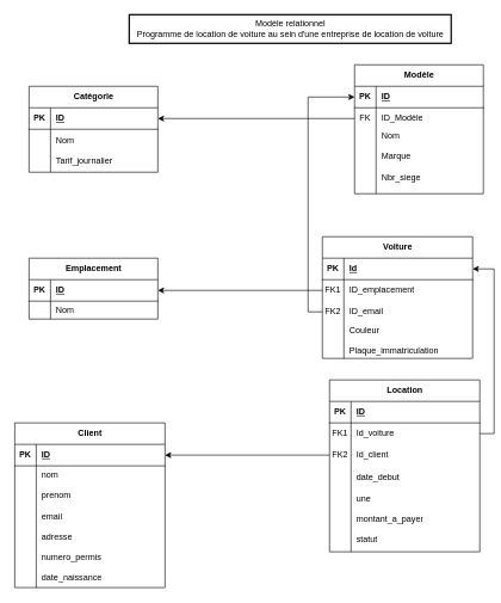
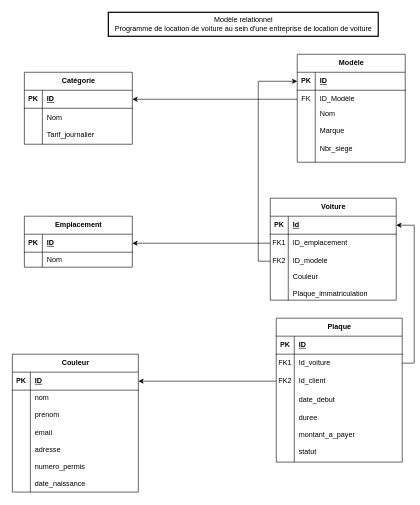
  <mxCell id="0" />
  <mxCell id="1" parent="0" />
  <mxCell id="2" value="&lt;div&gt;Modèle relationnel&lt;/div&gt;&lt;div&gt;Programme de location de voiture au sein d'une entreprise de location de voiture&lt;/div&gt;" style="text;html=1;align=center;verticalAlign=middle;resizable=0;points=[];autosize=1;strokeColor=default;fillColor=none;strokeWidth=2;" parent="1" vertex="1"><mxGeometry x="180" y="20" width="450" height="40" as="geometry" /></mxCell>
  <mxCell id="3" value="Catégorie" style="shape=table;startSize=30;container=1;collapsible=1;childLayout=tableLayout;fixedRows=1;rowLines=0;fontStyle=1;align=center;resizeLast=1;html=1;" parent="1" vertex="1"><mxGeometry x="40" y="120" width="180" height="120" as="geometry" /></mxCell>
  <mxCell id="4" value="" style="shape=tableRow;horizontal=0;startSize=0;swimlaneHead=0;swimlaneBody=0;fillColor=none;collapsible=0;dropTarget=0;points=[[0,0.5],[1,0.5]];portConstraint=eastwest;top=0;left=0;right=0;bottom=1;" parent="3" vertex="1"><mxGeometry y="30" width="180" height="30" as="geometry" /></mxCell>
  <mxCell id="5" value="PK" style="shape=partialRectangle;connectable=0;fillColor=none;top=0;left=0;bottom=0;right=0;fontStyle=1;overflow=hidden;whiteSpace=wrap;html=1;" parent="4" vertex="1"><mxGeometry width="30" height="30" as="geometry"><mxRectangle width="30" height="30" as="alternateBounds" /></mxGeometry></mxCell>
  <mxCell id="6" value="ID" style="shape=partialRectangle;connectable=0;fillColor=none;top=0;left=0;bottom=0;right=0;align=left;spacingLeft=6;fontStyle=5;overflow=hidden;whiteSpace=wrap;html=1;" parent="4" vertex="1"><mxGeometry x="30" width="150" height="30" as="geometry"><mxRectangle width="150" height="30" as="alternateBounds" /></mxGeometry></mxCell>
  <mxCell id="7" value="" style="shape=tableRow;horizontal=0;startSize=0;swimlaneHead=0;swimlaneBody=0;fillColor=none;collapsible=0;dropTarget=0;points=[[0,0.5],[1,0.5]];portConstraint=eastwest;top=0;left=0;right=0;bottom=0;" parent="3" vertex="1"><mxGeometry y="60" width="180" height="60" as="geometry" /></mxCell>
  <mxCell id="8" value="" style="shape=partialRectangle;connectable=0;fillColor=none;top=0;left=0;bottom=0;right=0;editable=1;overflow=hidden;whiteSpace=wrap;html=1;" parent="7" vertex="1"><mxGeometry width="30" height="60" as="geometry"><mxRectangle width="30" height="60" as="alternateBounds" /></mxGeometry></mxCell>
  <mxCell id="9" value="Nom&lt;br&gt;&lt;br&gt;Tarif_journalier" style="shape=partialRectangle;connectable=0;fillColor=none;top=0;left=0;bottom=0;right=0;align=left;spacingLeft=6;overflow=hidden;whiteSpace=wrap;html=1;" parent="7" vertex="1"><mxGeometry x="30" width="150" height="60" as="geometry"><mxRectangle width="150" height="60" as="alternateBounds" /></mxGeometry></mxCell>
  <mxCell id="10" value="Modèle" style="shape=table;startSize=30;container=1;collapsible=1;childLayout=tableLayout;fixedRows=1;rowLines=0;fontStyle=1;align=center;resizeLast=1;html=1;" parent="1" vertex="1"><mxGeometry x="495" y="90" width="180" height="180" as="geometry"><mxRectangle x="480" y="470" width="80" height="30" as="alternateBounds" /></mxGeometry></mxCell>
  <mxCell id="11" value="" style="shape=tableRow;horizontal=0;startSize=0;swimlaneHead=0;swimlaneBody=0;fillColor=none;collapsible=0;dropTarget=0;points=[[0,0.5],[1,0.5]];portConstraint=eastwest;top=0;left=0;right=0;bottom=1;" parent="10" vertex="1"><mxGeometry y="30" width="180" height="30" as="geometry" /></mxCell>
  <mxCell id="12" value="PK" style="shape=partialRectangle;connectable=0;fillColor=none;top=0;left=0;bottom=0;right=0;fontStyle=1;overflow=hidden;whiteSpace=wrap;html=1;" parent="11" vertex="1"><mxGeometry width="30" height="30" as="geometry"><mxRectangle width="30" height="30" as="alternateBounds" /></mxGeometry></mxCell>
  <mxCell id="13" value="ID" style="shape=partialRectangle;connectable=0;fillColor=none;top=0;left=0;bottom=0;right=0;align=left;spacingLeft=6;fontStyle=5;overflow=hidden;whiteSpace=wrap;html=1;" parent="11" vertex="1"><mxGeometry x="30" width="150" height="30" as="geometry"><mxRectangle width="150" height="30" as="alternateBounds" /></mxGeometry></mxCell>
  <mxCell id="14" value="" style="shape=tableRow;horizontal=0;startSize=0;swimlaneHead=0;swimlaneBody=0;fillColor=none;collapsible=0;dropTarget=0;points=[[0,0.5],[1,0.5]];portConstraint=eastwest;top=0;left=0;right=0;bottom=0;" parent="10" vertex="1"><mxGeometry y="60" width="180" height="30" as="geometry" /></mxCell>
  <mxCell id="15" value="FK" style="shape=partialRectangle;connectable=0;fillColor=none;top=0;left=0;bottom=0;right=0;editable=1;overflow=hidden;whiteSpace=wrap;html=1;" parent="14" vertex="1"><mxGeometry width="30" height="30" as="geometry"><mxRectangle width="30" height="30" as="alternateBounds" /></mxGeometry></mxCell>
  <mxCell id="16" value="ID_Modèle" style="shape=partialRectangle;connectable=0;fillColor=none;top=0;left=0;bottom=0;right=0;align=left;spacingLeft=6;overflow=hidden;whiteSpace=wrap;html=1;" parent="14" vertex="1"><mxGeometry x="30" width="150" height="30" as="geometry"><mxRectangle width="150" height="30" as="alternateBounds" /></mxGeometry></mxCell>
  <mxCell id="17" value="" style="shape=tableRow;horizontal=0;startSize=0;swimlaneHead=0;swimlaneBody=0;fillColor=none;collapsible=0;dropTarget=0;points=[[0,0.5],[1,0.5]];portConstraint=eastwest;top=0;left=0;right=0;bottom=0;" parent="10" vertex="1"><mxGeometry y="90" width="180" height="90" as="geometry" /></mxCell>
  <mxCell id="18" value="" style="shape=partialRectangle;connectable=0;fillColor=none;top=0;left=0;bottom=0;right=0;editable=1;overflow=hidden;whiteSpace=wrap;html=1;" parent="17" vertex="1"><mxGeometry width="30" height="90" as="geometry"><mxRectangle width="30" height="90" as="alternateBounds" /></mxGeometry></mxCell>
  <mxCell id="19" value="Nom&lt;div&gt;&lt;span style=&quot;color: rgba(0, 0, 0, 0); font-family: monospace; font-size: 0px; text-wrap: nowrap;&quot;&gt;%3CmxGraphModel%3E%3Croot%3E%3CmxCell%20id%3D%220%22%2F%3E%3CmxCell%20id%3D%221%22%20parent%3D%220%22%2F%3E%3CmxCell%20id%3D%222%22%20value%3D%22Marque%22%20style%3D%22shape%3DpartialRectangle%3Bconnectable%3D0%3BfillColor%3Dnone%3Btop%3D0%3Bleft%3D0%3Bbottom%3D0%3Bright%3D0%3Balign%3Dleft%3BspacingLeft%3D6%3Boverflow%3Dhidden%3BwhiteSpace%3Dwrap%3Bhtml%3D1%3B%22%20vertex%3D%221%22%20parent%3D%221%22%3E%3CmxGeometry%20x%3D%22430%22%20y%3D%22510%22%20width%3D%22150%22%20height%3D%2230%22%20as%3D%22geometry%22%3E%3CmxRectangle%20width%3D%22150%22%20height%3D%2230%22%20as%3D%22alternateBounds%22%2F%3E%3C%2FmxGeometry%3E%3C%2FmxCell%3E%3C%2Froot%3E%3C%2FmxGraphModel%3&lt;br&gt;&lt;/span&gt;Marque&lt;br&gt;&lt;br&gt;Nbr_siege&lt;/div&gt;&lt;div&gt;&lt;span style=&quot;color: rgba(0, 0, 0, 0); font-family: monospace; font-size: 0px; text-wrap: nowrap;&quot;&gt;M&lt;/span&gt;&lt;/div&gt;" style="shape=partialRectangle;connectable=0;fillColor=none;top=0;left=0;bottom=0;right=0;align=left;spacingLeft=6;overflow=hidden;whiteSpace=wrap;html=1;" parent="17" vertex="1"><mxGeometry x="30" width="150" height="90" as="geometry"><mxRectangle width="150" height="90" as="alternateBounds" /></mxGeometry></mxCell>
  <mxCell id="20" style="edgeStyle=orthogonalEdgeStyle;rounded=0;orthogonalLoop=1;jettySize=auto;html=1;entryX=1;entryY=0.5;entryDx=0;entryDy=0;" parent="1" source="14" target="4" edge="1"><mxGeometry relative="1" as="geometry" /></mxCell>
  <mxCell id="21" value="" style="group" parent="1" vertex="1" connectable="0"><mxGeometry x="450" y="330" width="210" height="170" as="geometry" /></mxCell>
  <mxCell id="22" value="" style="group" parent="21" vertex="1" connectable="0"><mxGeometry width="210" height="170" as="geometry" /></mxCell>
  <mxCell id="23" value="Voiture" style="shape=table;startSize=30;container=1;collapsible=1;childLayout=tableLayout;fixedRows=1;rowLines=0;fontStyle=1;align=center;resizeLast=1;html=1;" parent="22" vertex="1"><mxGeometry width="210" height="170" as="geometry" /></mxCell>
  <mxCell id="24" value="" style="shape=tableRow;horizontal=0;startSize=0;swimlaneHead=0;swimlaneBody=0;fillColor=none;collapsible=0;dropTarget=0;points=[[0,0.5],[1,0.5]];portConstraint=eastwest;top=0;left=0;right=0;bottom=1;" parent="23" vertex="1"><mxGeometry y="30" width="210" height="30" as="geometry" /></mxCell>
  <mxCell id="25" value="PK" style="shape=partialRectangle;connectable=0;fillColor=none;top=0;left=0;bottom=0;right=0;fontStyle=1;overflow=hidden;whiteSpace=wrap;html=1;" parent="24" vertex="1"><mxGeometry width="30" height="30" as="geometry"><mxRectangle width="30" height="30" as="alternateBounds" /></mxGeometry></mxCell>
  <mxCell id="26" value="Id" style="shape=partialRectangle;connectable=0;fillColor=none;top=0;left=0;bottom=0;right=0;align=left;spacingLeft=6;fontStyle=5;overflow=hidden;whiteSpace=wrap;html=1;" parent="24" vertex="1"><mxGeometry x="30" width="180" height="30" as="geometry"><mxRectangle width="180" height="30" as="alternateBounds" /></mxGeometry></mxCell>
  <mxCell id="27" value="" style="shape=tableRow;horizontal=0;startSize=0;swimlaneHead=0;swimlaneBody=0;fillColor=none;collapsible=0;dropTarget=0;points=[[0,0.5],[1,0.5]];portConstraint=eastwest;top=0;left=0;right=0;bottom=0;" parent="23" vertex="1"><mxGeometry y="60" width="210" height="30" as="geometry" /></mxCell>
  <mxCell id="28" value="FK1" style="shape=partialRectangle;connectable=0;fillColor=none;top=0;left=0;bottom=0;right=0;editable=1;overflow=hidden;whiteSpace=wrap;html=1;" parent="27" vertex="1"><mxGeometry width="30" height="30" as="geometry"><mxRectangle width="30" height="30" as="alternateBounds" /></mxGeometry></mxCell>
  <mxCell id="29" value="ID_emplacement" style="shape=partialRectangle;connectable=0;fillColor=none;top=0;left=0;bottom=0;right=0;align=left;spacingLeft=6;overflow=hidden;whiteSpace=wrap;html=1;" parent="27" vertex="1"><mxGeometry x="30" width="180" height="30" as="geometry"><mxRectangle width="180" height="30" as="alternateBounds" /></mxGeometry></mxCell>
  <mxCell id="30" value="" style="shape=tableRow;horizontal=0;startSize=0;swimlaneHead=0;swimlaneBody=0;fillColor=none;collapsible=0;dropTarget=0;points=[[0,0.5],[1,0.5]];portConstraint=eastwest;top=0;left=0;right=0;bottom=0;" parent="23" vertex="1"><mxGeometry y="90" width="210" height="30" as="geometry" /></mxCell>
  <mxCell id="31" value="FK2" style="shape=partialRectangle;connectable=0;fillColor=none;top=0;left=0;bottom=0;right=0;editable=1;overflow=hidden;whiteSpace=wrap;html=1;" parent="30" vertex="1"><mxGeometry width="30" height="30" as="geometry"><mxRectangle width="30" height="30" as="alternateBounds" /></mxGeometry></mxCell>
- <mxCell id="32" value="ID_email" style="shape=partialRectangle;connectable=0;fillColor=none;top=0;left=0;bottom=0;right=0;align=left;spacingLeft=6;overflow=hidden;whiteSpace=wrap;html=1;" parent="30" vertex="1"><mxGeometry x="30" width="180" height="30" as="geometry"><mxRectangle width="180" height="30" as="alternateBounds" /></mxGeometry></mxCell>
+ <mxCell id="32" value="ID_modele" style="shape=partialRectangle;connectable=0;fillColor=none;top=0;left=0;bottom=0;right=0;align=left;spacingLeft=6;overflow=hidden;whiteSpace=wrap;html=1;" parent="30" vertex="1"><mxGeometry x="30" width="180" height="30" as="geometry"><mxRectangle width="180" height="30" as="alternateBounds" /></mxGeometry></mxCell>
  <mxCell id="33" value="" style="shape=tableRow;horizontal=0;startSize=0;swimlaneHead=0;swimlaneBody=0;fillColor=none;collapsible=0;dropTarget=0;points=[[0,0.5],[1,0.5]];portConstraint=eastwest;top=0;left=0;right=0;bottom=0;" parent="23" vertex="1"><mxGeometry y="120" width="210" height="50" as="geometry" /></mxCell>
  <mxCell id="34" value="" style="shape=partialRectangle;connectable=0;fillColor=none;top=0;left=0;bottom=0;right=0;editable=1;overflow=hidden;whiteSpace=wrap;html=1;" parent="33" vertex="1"><mxGeometry width="30" height="50" as="geometry"><mxRectangle width="30" height="50" as="alternateBounds" /></mxGeometry></mxCell>
  <mxCell id="35" value="Couleur&lt;div&gt;&lt;br&gt;&lt;/div&gt;&lt;div&gt;Plaque_immatriculation&lt;br&gt;&lt;/div&gt;" style="shape=partialRectangle;connectable=0;fillColor=none;top=0;left=0;bottom=0;right=0;align=left;spacingLeft=6;overflow=hidden;whiteSpace=wrap;html=1;" parent="33" vertex="1"><mxGeometry x="30" width="180" height="50" as="geometry"><mxRectangle width="180" height="50" as="alternateBounds" /></mxGeometry></mxCell>
  <mxCell id="36" value="Emplacement" style="shape=table;startSize=30;container=1;collapsible=1;childLayout=tableLayout;fixedRows=1;rowLines=0;fontStyle=1;align=center;resizeLast=1;html=1;" parent="1" vertex="1"><mxGeometry x="40" y="360" width="180" height="85" as="geometry" /></mxCell>
  <mxCell id="37" value="" style="shape=tableRow;horizontal=0;startSize=0;swimlaneHead=0;swimlaneBody=0;fillColor=none;collapsible=0;dropTarget=0;points=[[0,0.5],[1,0.5]];portConstraint=eastwest;top=0;left=0;right=0;bottom=1;" parent="36" vertex="1"><mxGeometry y="30" width="180" height="30" as="geometry" /></mxCell>
  <mxCell id="38" value="PK" style="shape=partialRectangle;connectable=0;fillColor=none;top=0;left=0;bottom=0;right=0;fontStyle=1;overflow=hidden;whiteSpace=wrap;html=1;" parent="37" vertex="1"><mxGeometry width="30" height="30" as="geometry"><mxRectangle width="30" height="30" as="alternateBounds" /></mxGeometry></mxCell>
  <mxCell id="39" value="ID" style="shape=partialRectangle;connectable=0;fillColor=none;top=0;left=0;bottom=0;right=0;align=left;spacingLeft=6;fontStyle=5;overflow=hidden;whiteSpace=wrap;html=1;" parent="37" vertex="1"><mxGeometry x="30" width="150" height="30" as="geometry"><mxRectangle width="150" height="30" as="alternateBounds" /></mxGeometry></mxCell>
  <mxCell id="40" value="" style="shape=tableRow;horizontal=0;startSize=0;swimlaneHead=0;swimlaneBody=0;fillColor=none;collapsible=0;dropTarget=0;points=[[0,0.5],[1,0.5]];portConstraint=eastwest;top=0;left=0;right=0;bottom=0;" parent="36" vertex="1"><mxGeometry y="60" width="180" height="25" as="geometry" /></mxCell>
  <mxCell id="41" value="" style="shape=partialRectangle;connectable=0;fillColor=none;top=0;left=0;bottom=0;right=0;editable=1;overflow=hidden;whiteSpace=wrap;html=1;" parent="40" vertex="1"><mxGeometry width="30" height="25" as="geometry"><mxRectangle width="30" height="25" as="alternateBounds" /></mxGeometry></mxCell>
  <mxCell id="42" value="Nom" style="shape=partialRectangle;connectable=0;fillColor=none;top=0;left=0;bottom=0;right=0;align=left;spacingLeft=6;overflow=hidden;whiteSpace=wrap;html=1;" parent="40" vertex="1"><mxGeometry x="30" width="150" height="25" as="geometry"><mxRectangle width="150" height="25" as="alternateBounds" /></mxGeometry></mxCell>
  <mxCell id="43" style="edgeStyle=orthogonalEdgeStyle;rounded=0;orthogonalLoop=1;jettySize=auto;html=1;entryX=1;entryY=0.5;entryDx=0;entryDy=0;" parent="1" source="27" target="37" edge="1"><mxGeometry relative="1" as="geometry" /></mxCell>
  <mxCell id="44" style="edgeStyle=orthogonalEdgeStyle;rounded=0;orthogonalLoop=1;jettySize=auto;html=1;exitX=0;exitY=0.5;exitDx=0;exitDy=0;entryX=0;entryY=0.5;entryDx=0;entryDy=0;" parent="1" source="30" target="11" edge="1"><mxGeometry relative="1" as="geometry" /></mxCell>
  <mxCell id="45" value="" style="group" parent="1" vertex="1" connectable="0"><mxGeometry x="460" y="530" width="210" height="260" as="geometry" /></mxCell>
  <mxCell id="46" value="" style="group" parent="45" vertex="1" connectable="0"><mxGeometry width="210" height="260" as="geometry" /></mxCell>
- <mxCell id="47" value="Location" style="shape=table;startSize=30;container=1;collapsible=1;childLayout=tableLayout;fixedRows=1;rowLines=0;fontStyle=1;align=center;resizeLast=1;html=1;" parent="46" vertex="1"><mxGeometry width="210" height="240" as="geometry" /></mxCell>
+ <mxCell id="47" value="Plaque" style="shape=table;startSize=30;container=1;collapsible=1;childLayout=tableLayout;fixedRows=1;rowLines=0;fontStyle=1;align=center;resizeLast=1;html=1;" parent="46" vertex="1"><mxGeometry width="210" height="240" as="geometry" /></mxCell>
  <mxCell id="48" value="" style="shape=tableRow;horizontal=0;startSize=0;swimlaneHead=0;swimlaneBody=0;fillColor=none;collapsible=0;dropTarget=0;points=[[0,0.5],[1,0.5]];portConstraint=eastwest;top=0;left=0;right=0;bottom=1;" parent="47" vertex="1"><mxGeometry y="30" width="210" height="30" as="geometry" /></mxCell>
  <mxCell id="49" value="PK" style="shape=partialRectangle;connectable=0;fillColor=none;top=0;left=0;bottom=0;right=0;fontStyle=1;overflow=hidden;whiteSpace=wrap;html=1;" parent="48" vertex="1"><mxGeometry width="30" height="30" as="geometry"><mxRectangle width="30" height="30" as="alternateBounds" /></mxGeometry></mxCell>
  <mxCell id="50" value="ID" style="shape=partialRectangle;connectable=0;fillColor=none;top=0;left=0;bottom=0;right=0;align=left;spacingLeft=6;fontStyle=5;overflow=hidden;whiteSpace=wrap;html=1;" parent="48" vertex="1"><mxGeometry x="30" width="180" height="30" as="geometry"><mxRectangle width="180" height="30" as="alternateBounds" /></mxGeometry></mxCell>
  <mxCell id="51" value="" style="shape=tableRow;horizontal=0;startSize=0;swimlaneHead=0;swimlaneBody=0;fillColor=none;collapsible=0;dropTarget=0;points=[[0,0.5],[1,0.5]];portConstraint=eastwest;top=0;left=0;right=0;bottom=0;" parent="47" vertex="1"><mxGeometry y="60" width="210" height="30" as="geometry" /></mxCell>
  <mxCell id="52" value="FK1" style="shape=partialRectangle;connectable=0;fillColor=none;top=0;left=0;bottom=0;right=0;editable=1;overflow=hidden;whiteSpace=wrap;html=1;" parent="51" vertex="1"><mxGeometry width="30" height="30" as="geometry"><mxRectangle width="30" height="30" as="alternateBounds" /></mxGeometry></mxCell>
  <mxCell id="53" value="Id_voiture" style="shape=partialRectangle;connectable=0;fillColor=none;top=0;left=0;bottom=0;right=0;align=left;spacingLeft=6;overflow=hidden;whiteSpace=wrap;html=1;" parent="51" vertex="1"><mxGeometry x="30" width="180" height="30" as="geometry"><mxRectangle width="180" height="30" as="alternateBounds" /></mxGeometry></mxCell>
  <mxCell id="54" value="" style="shape=tableRow;horizontal=0;startSize=0;swimlaneHead=0;swimlaneBody=0;fillColor=none;collapsible=0;dropTarget=0;points=[[0,0.5],[1,0.5]];portConstraint=eastwest;top=0;left=0;right=0;bottom=0;" parent="47" vertex="1"><mxGeometry y="90" width="210" height="30" as="geometry" /></mxCell>
  <mxCell id="55" value="FK2" style="shape=partialRectangle;connectable=0;fillColor=none;top=0;left=0;bottom=0;right=0;editable=1;overflow=hidden;whiteSpace=wrap;html=1;" parent="54" vertex="1"><mxGeometry width="30" height="30" as="geometry"><mxRectangle width="30" height="30" as="alternateBounds" /></mxGeometry></mxCell>
  <mxCell id="56" value="Id_client" style="shape=partialRectangle;connectable=0;fillColor=none;top=0;left=0;bottom=0;right=0;align=left;spacingLeft=6;overflow=hidden;whiteSpace=wrap;html=1;" parent="54" vertex="1"><mxGeometry x="30" width="180" height="30" as="geometry"><mxRectangle width="180" height="30" as="alternateBounds" /></mxGeometry></mxCell>
  <mxCell id="57" value="" style="shape=tableRow;horizontal=0;startSize=0;swimlaneHead=0;swimlaneBody=0;fillColor=none;collapsible=0;dropTarget=0;points=[[0,0.5],[1,0.5]];portConstraint=eastwest;top=0;left=0;right=0;bottom=0;" parent="47" vertex="1"><mxGeometry y="120" width="210" height="120" as="geometry" /></mxCell>
  <mxCell id="58" value="" style="shape=partialRectangle;connectable=0;fillColor=none;top=0;left=0;bottom=0;right=0;editable=1;overflow=hidden;whiteSpace=wrap;html=1;" parent="57" vertex="1"><mxGeometry width="30" height="120" as="geometry"><mxRectangle width="30" height="120" as="alternateBounds" /></mxGeometry></mxCell>
- <mxCell id="59" value="date_debut&lt;br&gt;&lt;br&gt;une&lt;br&gt;&lt;br&gt;montant_a_payer&lt;br&gt;&lt;br&gt;statut" style="shape=partialRectangle;connectable=0;fillColor=none;top=0;left=0;bottom=0;right=0;align=left;spacingLeft=6;overflow=hidden;whiteSpace=wrap;html=1;" parent="57" vertex="1"><mxGeometry x="30" width="180" height="120" as="geometry"><mxRectangle width="180" height="120" as="alternateBounds" /></mxGeometry></mxCell>
+ <mxCell id="59" value="date_debut&lt;br&gt;&lt;br&gt;duree&lt;br&gt;&lt;br&gt;montant_a_payer&lt;br&gt;&lt;br&gt;statut" style="shape=partialRectangle;connectable=0;fillColor=none;top=0;left=0;bottom=0;right=0;align=left;spacingLeft=6;overflow=hidden;whiteSpace=wrap;html=1;" parent="57" vertex="1"><mxGeometry x="30" width="180" height="120" as="geometry"><mxRectangle width="180" height="120" as="alternateBounds" /></mxGeometry></mxCell>
  <mxCell id="60" value="" style="group" parent="1" vertex="1" connectable="0"><mxGeometry x="20" y="590" width="210" height="230" as="geometry" /></mxCell>
  <mxCell id="61" value="" style="group" parent="60" vertex="1" connectable="0"><mxGeometry width="210" height="230" as="geometry" /></mxCell>
- <mxCell id="62" value="Client" style="shape=table;startSize=30;container=1;collapsible=1;childLayout=tableLayout;fixedRows=1;rowLines=0;fontStyle=1;align=center;resizeLast=1;html=1;" parent="61" vertex="1"><mxGeometry width="210" height="230" as="geometry" /></mxCell>
+ <mxCell id="62" value="Couleur" style="shape=table;startSize=30;container=1;collapsible=1;childLayout=tableLayout;fixedRows=1;rowLines=0;fontStyle=1;align=center;resizeLast=1;html=1;" parent="61" vertex="1"><mxGeometry width="210" height="230" as="geometry" /></mxCell>
  <mxCell id="63" value="" style="shape=tableRow;horizontal=0;startSize=0;swimlaneHead=0;swimlaneBody=0;fillColor=none;collapsible=0;dropTarget=0;points=[[0,0.5],[1,0.5]];portConstraint=eastwest;top=0;left=0;right=0;bottom=1;" parent="62" vertex="1"><mxGeometry y="30" width="210" height="30" as="geometry" /></mxCell>
  <mxCell id="64" value="PK" style="shape=partialRectangle;connectable=0;fillColor=none;top=0;left=0;bottom=0;right=0;fontStyle=1;overflow=hidden;whiteSpace=wrap;html=1;" parent="63" vertex="1"><mxGeometry width="30" height="30" as="geometry"><mxRectangle width="30" height="30" as="alternateBounds" /></mxGeometry></mxCell>
  <mxCell id="65" value="ID" style="shape=partialRectangle;connectable=0;fillColor=none;top=0;left=0;bottom=0;right=0;align=left;spacingLeft=6;fontStyle=5;overflow=hidden;whiteSpace=wrap;html=1;" parent="63" vertex="1"><mxGeometry x="30" width="180" height="30" as="geometry"><mxRectangle width="180" height="30" as="alternateBounds" /></mxGeometry></mxCell>
  <mxCell id="66" value="" style="shape=tableRow;horizontal=0;startSize=0;swimlaneHead=0;swimlaneBody=0;fillColor=none;collapsible=0;dropTarget=0;points=[[0,0.5],[1,0.5]];portConstraint=eastwest;top=0;left=0;right=0;bottom=0;" parent="62" vertex="1"><mxGeometry y="60" width="210" height="170" as="geometry" /></mxCell>
  <mxCell id="67" value="" style="shape=partialRectangle;connectable=0;fillColor=none;top=0;left=0;bottom=0;right=0;editable=1;overflow=hidden;whiteSpace=wrap;html=1;" parent="66" vertex="1"><mxGeometry width="30" height="170" as="geometry"><mxRectangle width="30" height="170" as="alternateBounds" /></mxGeometry></mxCell>
  <mxCell id="68" value="&lt;div&gt;nom&lt;/div&gt;&lt;div&gt;&lt;br&gt;&lt;/div&gt;&lt;div&gt;prenom&lt;/div&gt;&lt;div&gt;&lt;br&gt;&lt;/div&gt;&lt;div&gt;email&lt;/div&gt;&lt;div&gt;&lt;br&gt;&lt;/div&gt;&lt;div&gt;adresse&lt;br&gt;&lt;/div&gt;&lt;div&gt;&lt;br&gt;&lt;/div&gt;numero_permis&lt;div&gt;&lt;br&gt;&lt;/div&gt;&lt;div&gt;date_naissance&lt;/div&gt;" style="shape=partialRectangle;connectable=0;fillColor=none;top=0;left=0;bottom=0;right=0;align=left;spacingLeft=6;overflow=hidden;whiteSpace=wrap;html=1;" parent="66" vertex="1"><mxGeometry x="30" width="180" height="170" as="geometry"><mxRectangle width="180" height="170" as="alternateBounds" /></mxGeometry></mxCell>
  <mxCell id="69" style="edgeStyle=orthogonalEdgeStyle;rounded=0;orthogonalLoop=1;jettySize=auto;html=1;exitX=0;exitY=0.5;exitDx=0;exitDy=0;entryX=1;entryY=0.5;entryDx=0;entryDy=0;" parent="1" source="54" target="63" edge="1"><mxGeometry relative="1" as="geometry" /></mxCell>
  <mxCell id="70" style="edgeStyle=orthogonalEdgeStyle;rounded=0;orthogonalLoop=1;jettySize=auto;html=1;exitX=1;exitY=0.5;exitDx=0;exitDy=0;" parent="1" source="51" target="24" edge="1"><mxGeometry relative="1" as="geometry" /></mxCell>
